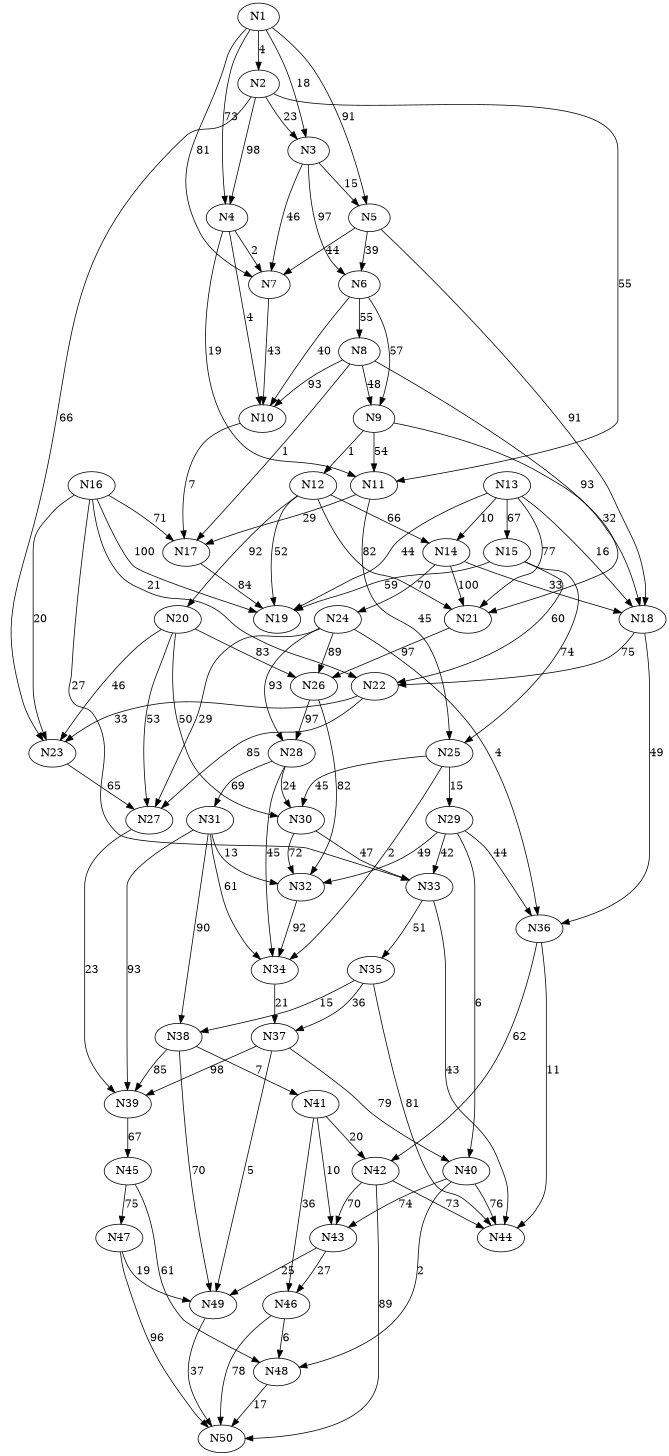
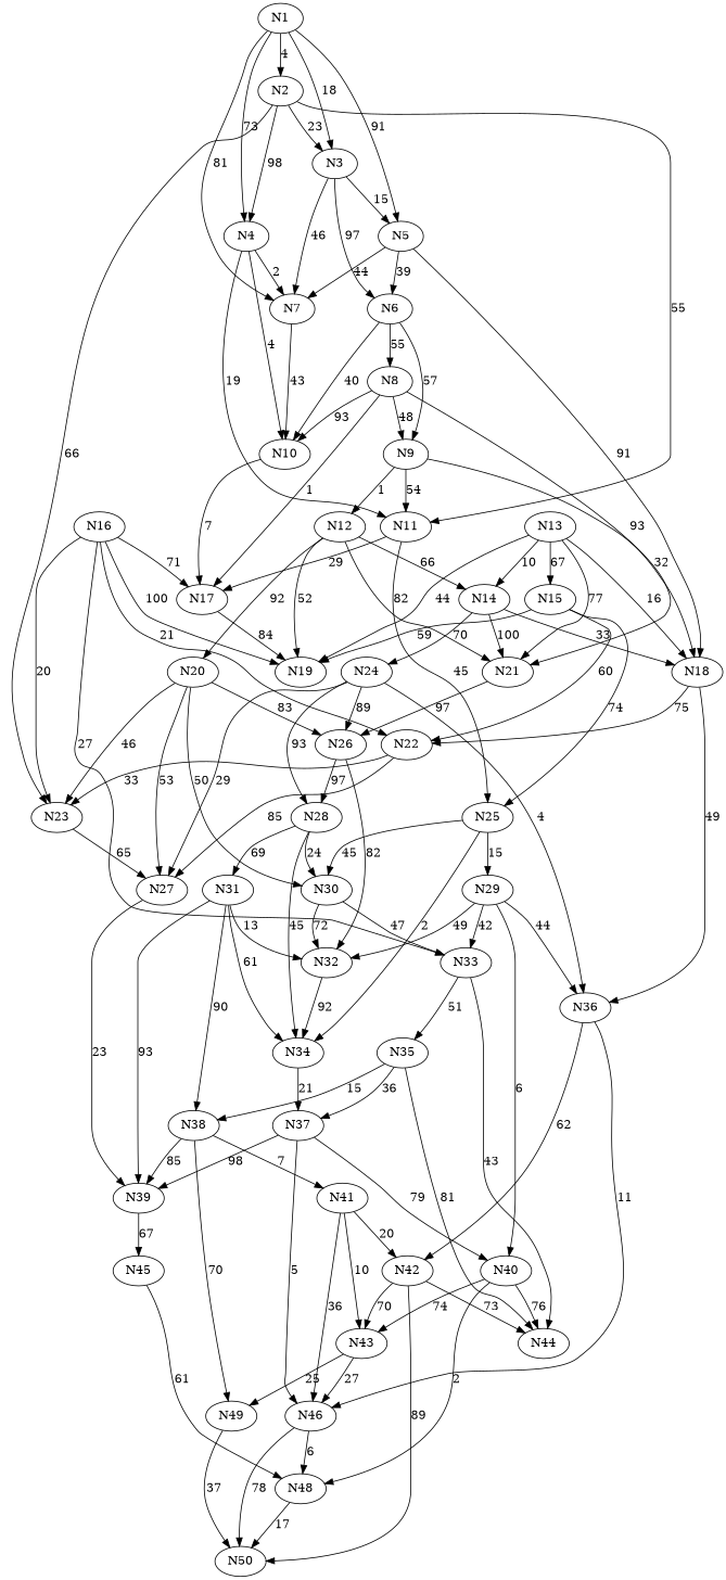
  digraph {
    n1 [label=N1]
    n2 [label=N2]
    n3 [label=N3]
    n4 [label=N4]
    n5 [label=N5]
    n6 [label=N7]
    n7 [label=N11]
    n8 [label=N23]
    n9 [label=N6]
    n10 [label=N10]
    n11 [label=N18]
    n12 [label=N17]
    n13 [label=N25]
    n14 [label=N27]
    n15 [label=N8]
    n16 [label=N9]
    n17 [label=N15]
    n18 [label=N19]
    n19 [label=N22]
    n20 [label=N21]
    n21 [label=N12]
    n22 [label=N26]
    n23 [label=N14]
    n24 [label=N20]
    n25 [label=N36]
    n26 [label=N30]
    n27 [label=N29]
    n28 [label=N34]
    n29 [label=N24]
    n30 [label=N13]
    n31 [label=N28]
    n32 [label=N16]
    n33 [label=N33]
    n34 [label=N35]
    n35 [label=N44]
    n36 [label=N42]
    n37 [label=N32]
    n38 [label=N39]
    n39 [label=N31]
    n40 [label=N40]
    n41 [label=N37]
    n42 [label=N45]
    n43 [label=N38]
    n44 [label=N43]
    n45 [label=N48]
    n46 [label=N41]
    n47 [label=N49]
    n48 [label=N46]
    n49 [label=N50]
-   n50 [label=N47]
    n1 -> n2 [label=4]
    n1 -> n3 [label=18]
    n1 -> n4 [label=73]
    n1 -> n5 [label=91]
    n1 -> n6 [label=81]
    n2 -> n3 [label=23]
    n2 -> n4 [label=98]
    n2 -> n7 [label=55]
    n2 -> n8 [label=66]
    n3 -> n5 [label=15]
    n3 -> n6 [label=46]
    n3 -> n9 [label=97]
    n4 -> n6 [label=2]
    n4 -> n7 [label=19]
    n4 -> n10 [label=4]
    n5 -> n6 [label=44]
    n5 -> n9 [label=39]
    n5 -> n11 [label=91]
    n6 -> n10 [label=43]
    n7 -> n12 [label=29]
    n7 -> n13 [label=45]
    n8 -> n14 [label=65]
    n9 -> n10 [label=40]
    n9 -> n15 [label=55]
    n9 -> n16 [label=57]
    n10 -> n12 [label=7]
    n11 -> n19 [label=75]
    n11 -> n25 [label=49]
    n12 -> n18 [label=84]
    n13 -> n26 [label=45]
    n13 -> n27 [label=15]
    n13 -> n28 [label=2]
    n14 -> n38 [label=23]
    n15 -> n10 [label=93]
    n15 -> n12 [label=1]
    n15 -> n16 [label=48]
    n15 -> n20 [label=93]
    n16 -> n7 [label=54]
    n16 -> n11 [label=32]
    n16 -> n21 [label=1]
    n17 -> n13 [label=74]
    n17 -> n18 [label=59]
    n17 -> n19 [label=60]
    n19 -> n8 [label=33]
    n19 -> n14 [label=85]
    n20 -> n22 [label=97]
    n21 -> n18 [label=52]
    n21 -> n20 [label=82]
    n21 -> n23 [label=66]
    n21 -> n24 [label=92]
    n22 -> n31 [label=97]
    n22 -> n37 [label=82]
    n23 -> n11 [label=33]
    n23 -> n20 [label=100]
    n23 -> n29 [label=70]
    n24 -> n8 [label=46]
    n24 -> n14 [label=53]
    n24 -> n22 [label=83]
    n24 -> n26 [label=50]
-   n25 -> n35 [label=11]
+   n25 -> n48 [label=11]
    n25 -> n36 [label=62]
    n26 -> n33 [label=47]
    n26 -> n37 [label=72]
    n27 -> n25 [label=44]
    n27 -> n33 [label=42]
    n27 -> n37 [label=49]
    n27 -> n40 [label=6]
    n28 -> n41 [label=21]
    n29 -> n14 [label=29]
    n29 -> n22 [label=89]
    n29 -> n25 [label=4]
    n29 -> n31 [label=93]
    n30 -> n11 [label=16]
    n30 -> n17 [label=67]
    n30 -> n18 [label=44]
    n30 -> n20 [label=77]
    n30 -> n23 [label=10]
    n31 -> n26 [label=24]
    n31 -> n28 [label=45]
    n31 -> n39 [label=69]
    n32 -> n8 [label=20]
    n32 -> n12 [label=71]
    n32 -> n18 [label=100]
    n32 -> n19 [label=21]
    n32 -> n33 [label=27]
    n33 -> n34 [label=51]
    n33 -> n35 [label=43]
    n34 -> n35 [label=81]
    n34 -> n41 [label=36]
    n34 -> n43 [label=15]
    n36 -> n35 [label=73]
    n36 -> n44 [label=70]
    n36 -> n49 [label=89]
    n37 -> n28 [label=92]
    n38 -> n42 [label=67]
    n39 -> n28 [label=61]
    n39 -> n37 [label=13]
    n39 -> n38 [label=93]
    n39 -> n43 [label=90]
    n40 -> n35 [label=76]
    n40 -> n44 [label=74]
    n40 -> n45 [label=2]
    n41 -> n38 [label=98]
    n41 -> n40 [label=79]
-   n41 -> n47 [label=5]
+   n41 -> n48 [label=5]
    n42 -> n45 [label=61]
-   n42 -> n50 [label=75]
    n43 -> n38 [label=85]
    n43 -> n46 [label=7]
    n43 -> n47 [label=70]
    n44 -> n47 [label=25]
    n44 -> n48 [label=27]
    n45 -> n49 [label=17]
    n46 -> n36 [label=20]
    n46 -> n44 [label=10]
    n46 -> n48 [label=36]
    n47 -> n49 [label=37]
    n48 -> n45 [label=6]
    n48 -> n49 [label=78]
-   n50 -> n47 [label=19]
-   n50 -> n49 [label=96]
  }
